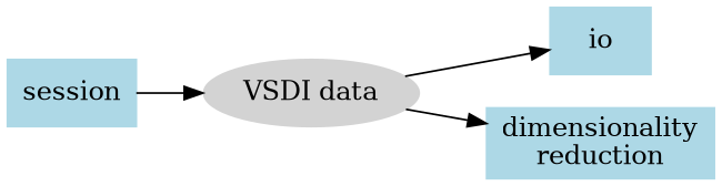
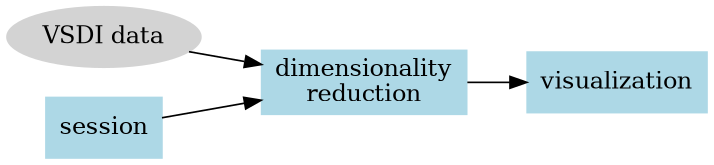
  digraph {
    rankdir=LR
    node [color=lightblue shape=box style=filled]
    "VSDI data" [color=lightgrey shape=ellipse]
-   io
    "dimensionality\nreduction"
    session
-   "VSDI data" -> io
+   visualization
    "VSDI data" -> "dimensionality\nreduction"
-   session -> "VSDI data"
+   "dimensionality\nreduction" -> visualization
+   session -> "dimensionality\nreduction"
  }
